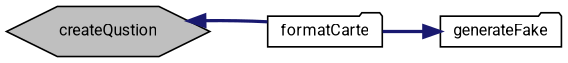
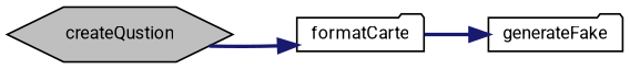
  digraph {
    rankdir=LR
    node [color=black fillcolor=white fontname=Roboto fontsize=10 shape=folder style=filled]
    edge [color=midnightblue fontname=Roboto fontsize=10 labelfontname=Roboto labelfontsize=10 style=bold]
    n1 [fillcolor=grey75 fontcolor=black height=0.2 label=createQustion shape=hexagon width=0.4]
    n2 [height=0.2 label=formatCarte width=0.4]
    n3 [height=0.2 label=generateFake width=0.4]
-   n2 -> n1
+   n1 -> n2
    n2 -> n3
  }
